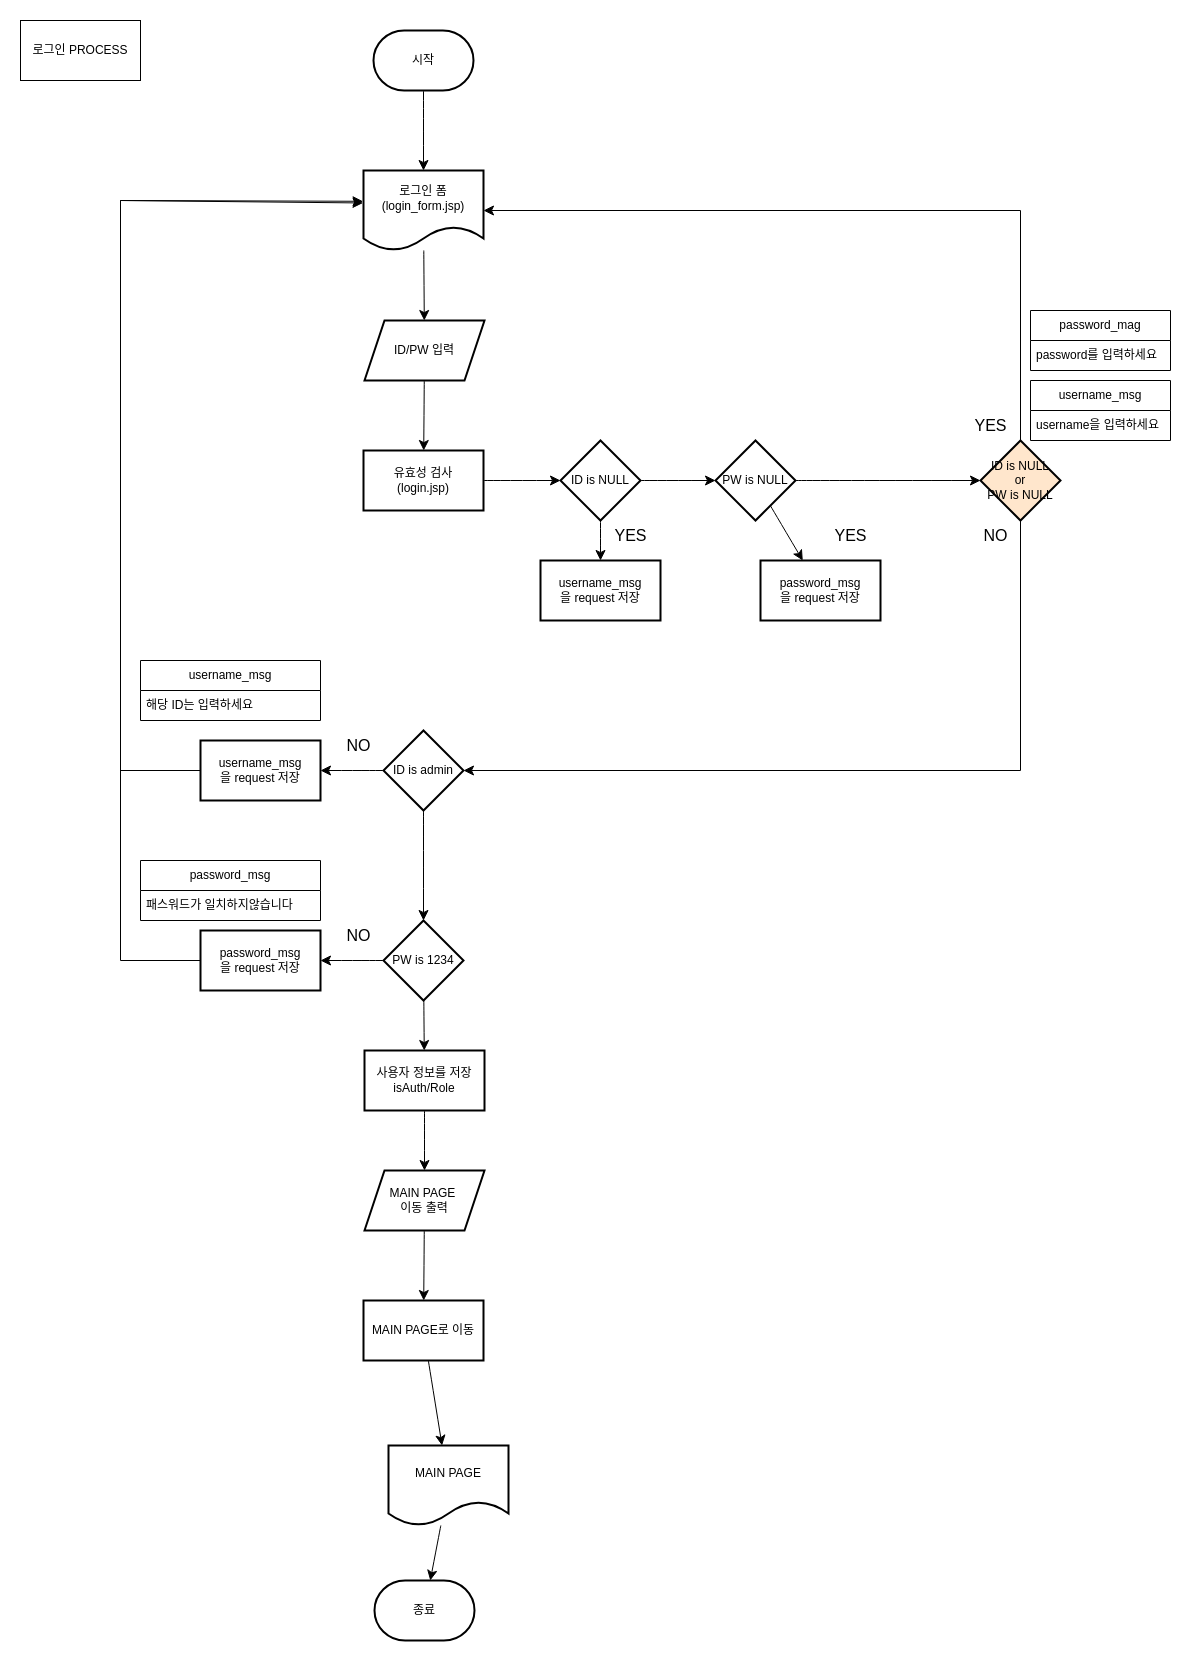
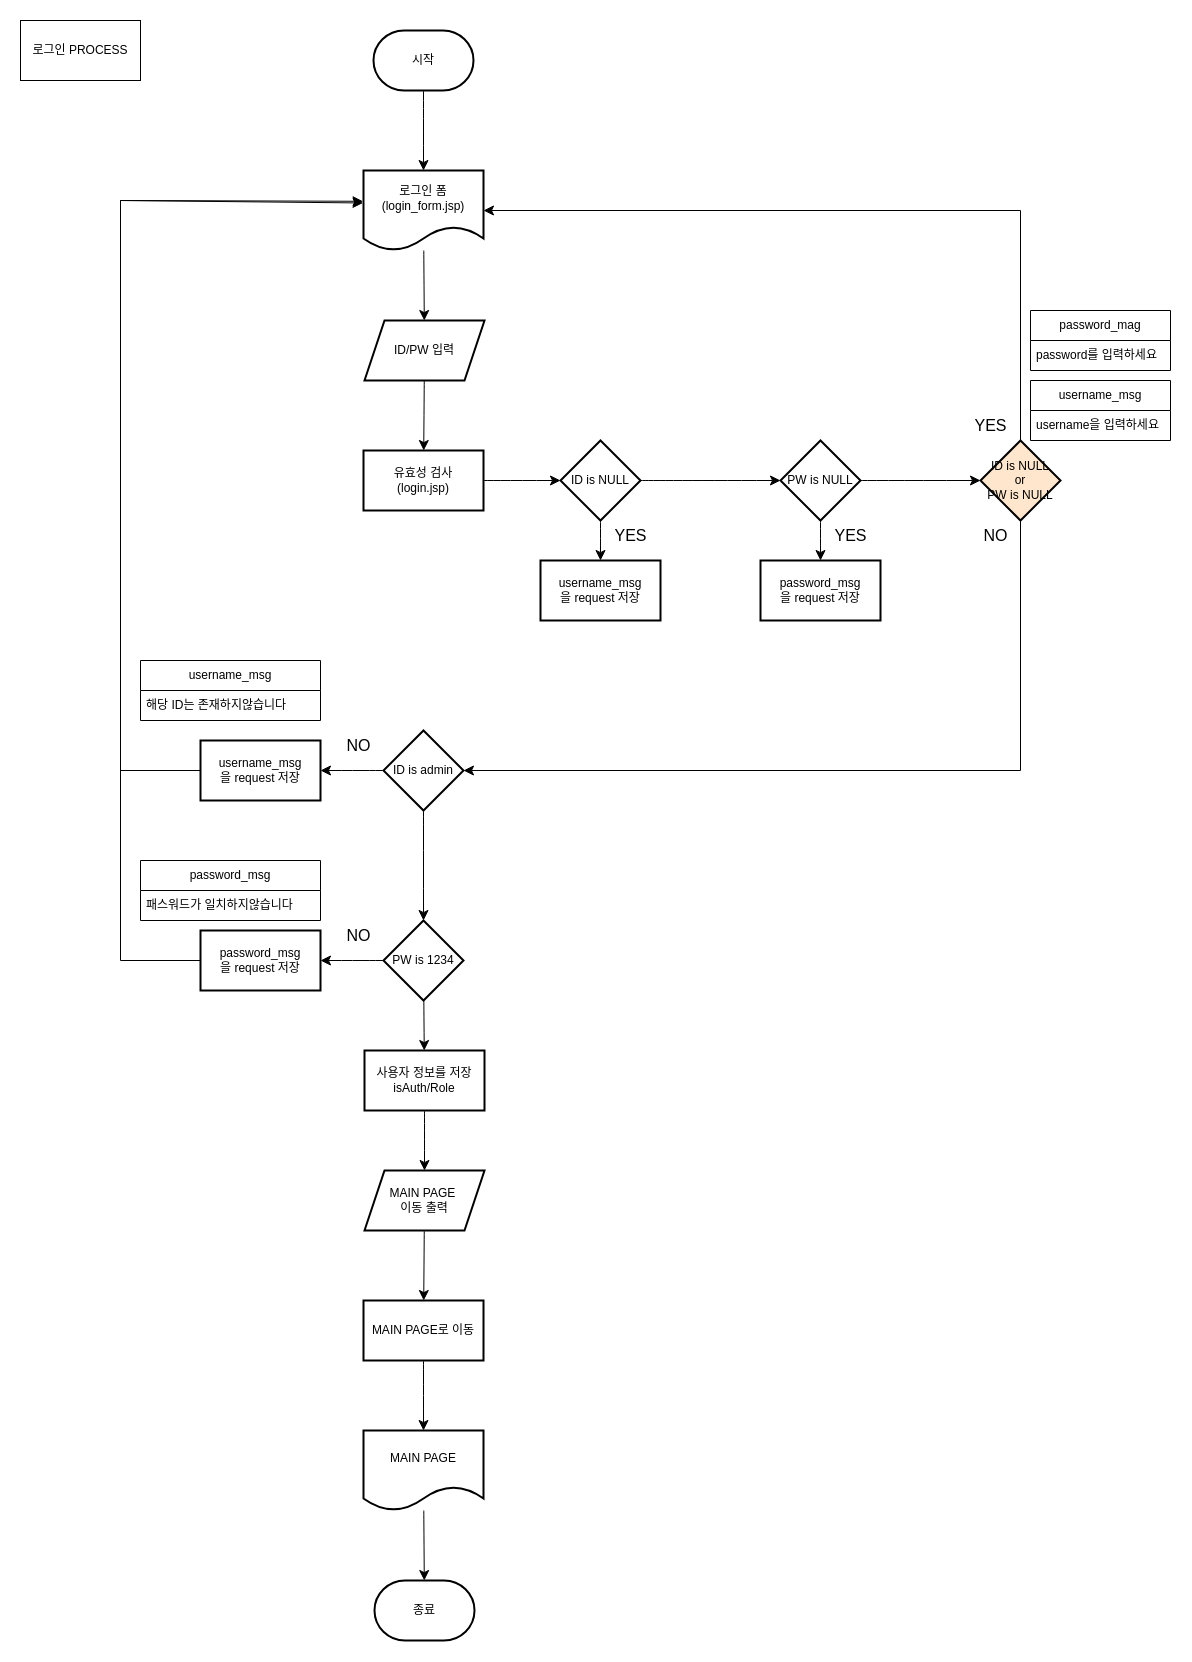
  <mxCell id="0" />
  <mxCell id="1" parent="0" />
  <mxCell id="2" value="" style="edgeStyle=none;curved=1;rounded=0;orthogonalLoop=1;jettySize=auto;html=1;fontSize=12;startSize=8;endSize=8;" edge="1" parent="1" source="3" target="7"><mxGeometry relative="1" as="geometry" /></mxCell>
  <mxCell id="3" value="시작" style="strokeWidth=2;html=1;shape=mxgraph.flowchart.terminator;whiteSpace=wrap;" vertex="1" parent="1"><mxGeometry x="373" y="30" width="100" height="60" as="geometry" /></mxCell>
  <mxCell id="4" value="종료" style="strokeWidth=2;html=1;shape=mxgraph.flowchart.terminator;whiteSpace=wrap;" vertex="1" parent="1"><mxGeometry x="374" y="1580" width="100" height="60" as="geometry" /></mxCell>
  <mxCell id="5" value="로그인 PROCESS" style="rounded=0;whiteSpace=wrap;html=1;" vertex="1" parent="1"><mxGeometry x="20" y="20" width="120" height="60" as="geometry" /></mxCell>
  <mxCell id="6" value="" style="edgeStyle=none;curved=1;rounded=0;orthogonalLoop=1;jettySize=auto;html=1;fontSize=12;startSize=8;endSize=8;" edge="1" parent="1" source="7" target="9"><mxGeometry relative="1" as="geometry" /></mxCell>
  <mxCell id="7" value="로그인 폼&lt;div&gt;(login_form.jsp)&lt;/div&gt;" style="shape=document;whiteSpace=wrap;html=1;boundedLbl=1;strokeWidth=2;" vertex="1" parent="1"><mxGeometry x="363" y="170" width="120" height="80" as="geometry" /></mxCell>
  <mxCell id="8" value="" style="edgeStyle=none;curved=1;rounded=0;orthogonalLoop=1;jettySize=auto;html=1;fontSize=12;startSize=8;endSize=8;" edge="1" parent="1" source="9" target="11"><mxGeometry relative="1" as="geometry" /></mxCell>
  <mxCell id="9" value="ID/PW 입력" style="shape=parallelogram;perimeter=parallelogramPerimeter;whiteSpace=wrap;html=1;fixedSize=1;strokeWidth=2;" vertex="1" parent="1"><mxGeometry x="364" y="320" width="120" height="60" as="geometry" /></mxCell>
  <mxCell id="10" value="" style="edgeStyle=none;curved=1;rounded=0;orthogonalLoop=1;jettySize=auto;html=1;fontSize=12;startSize=8;endSize=8;" edge="1" parent="1" source="11" target="14"><mxGeometry relative="1" as="geometry" /></mxCell>
  <mxCell id="11" value="&lt;div&gt;유효성 검사&lt;/div&gt;(login.jsp)" style="whiteSpace=wrap;html=1;strokeWidth=2;" vertex="1" parent="1"><mxGeometry x="363" y="450" width="120" height="60" as="geometry" /></mxCell>
  <mxCell id="12" value="" style="edgeStyle=none;curved=1;rounded=0;orthogonalLoop=1;jettySize=auto;html=1;fontSize=12;startSize=8;endSize=8;" edge="1" parent="1" source="14" target="20"><mxGeometry relative="1" as="geometry" /></mxCell>
  <mxCell id="13" value="" style="edgeStyle=none;curved=1;rounded=0;orthogonalLoop=1;jettySize=auto;html=1;fontSize=12;startSize=8;endSize=8;" edge="1" parent="1" source="14" target="24"><mxGeometry relative="1" as="geometry" /></mxCell>
  <mxCell id="14" value="ID is NULL" style="rhombus;whiteSpace=wrap;html=1;strokeWidth=2;" vertex="1" parent="1"><mxGeometry x="560" y="440" width="80" height="80" as="geometry" /></mxCell>
  <mxCell id="15" value="username_msg" style="swimlane;fontStyle=0;childLayout=stackLayout;horizontal=1;startSize=30;horizontalStack=0;resizeParent=1;resizeParentMax=0;resizeLast=0;collapsible=1;marginBottom=0;whiteSpace=wrap;html=1;" vertex="1" parent="1"><mxGeometry x="1030" y="380" width="140" height="60" as="geometry" /></mxCell>
  <mxCell id="16" value="username을 입력하세요" style="text;strokeColor=none;fillColor=none;align=left;verticalAlign=middle;spacingLeft=4;spacingRight=4;overflow=hidden;points=[[0,0.5],[1,0.5]];portConstraint=eastwest;rotatable=0;whiteSpace=wrap;html=1;" vertex="1" parent="15"><mxGeometry y="30" width="140" height="30" as="geometry" /></mxCell>
  <mxCell id="17" value="YES" style="text;html=1;align=center;verticalAlign=middle;resizable=0;points=[];autosize=1;strokeColor=none;fillColor=none;fontSize=16;" vertex="1" parent="1"><mxGeometry x="600" y="520" width="60" height="30" as="geometry" /></mxCell>
  <mxCell id="18" value="" style="edgeStyle=none;curved=1;rounded=0;orthogonalLoop=1;jettySize=auto;html=1;fontSize=12;startSize=8;endSize=8;" edge="1" parent="1" source="20" target="25"><mxGeometry relative="1" as="geometry" /></mxCell>
  <mxCell id="19" value="" style="edgeStyle=none;curved=1;rounded=0;orthogonalLoop=1;jettySize=auto;html=1;fontSize=12;startSize=8;endSize=8;" edge="1" parent="1" source="20" target="27"><mxGeometry relative="1" as="geometry" /></mxCell>
- <mxCell id="20" value="PW is NULL" style="rhombus;whiteSpace=wrap;html=1;strokeWidth=2;" vertex="1" parent="1"><mxGeometry x="715" y="440" width="80" height="80" as="geometry" /></mxCell>
+ <mxCell id="20" value="PW is NULL" style="rhombus;whiteSpace=wrap;html=1;strokeWidth=2;" vertex="1" parent="1"><mxGeometry x="780" y="440" width="80" height="80" as="geometry" /></mxCell>
  <mxCell id="21" value="password_mag" style="swimlane;fontStyle=0;childLayout=stackLayout;horizontal=1;startSize=30;horizontalStack=0;resizeParent=1;resizeParentMax=0;resizeLast=0;collapsible=1;marginBottom=0;whiteSpace=wrap;html=1;" vertex="1" parent="1"><mxGeometry x="1030" y="310" width="140" height="60" as="geometry" /></mxCell>
  <mxCell id="22" value="password를 입력하세요" style="text;strokeColor=none;fillColor=none;align=left;verticalAlign=middle;spacingLeft=4;spacingRight=4;overflow=hidden;points=[[0,0.5],[1,0.5]];portConstraint=eastwest;rotatable=0;whiteSpace=wrap;html=1;" vertex="1" parent="21"><mxGeometry y="30" width="140" height="30" as="geometry" /></mxCell>
  <mxCell id="23" value="YES" style="text;html=1;align=center;verticalAlign=middle;resizable=0;points=[];autosize=1;strokeColor=none;fillColor=none;fontSize=16;" vertex="1" parent="1"><mxGeometry x="820" y="520" width="60" height="30" as="geometry" /></mxCell>
  <mxCell id="24" value="username_msg&lt;br&gt;을 request 저장" style="whiteSpace=wrap;html=1;strokeWidth=2;" vertex="1" parent="1"><mxGeometry x="540" y="560" width="120" height="60" as="geometry" /></mxCell>
  <mxCell id="25" value="password_msg&lt;br&gt;을 request 저장" style="whiteSpace=wrap;html=1;strokeWidth=2;" vertex="1" parent="1"><mxGeometry x="760" y="560" width="120" height="60" as="geometry" /></mxCell>
  <mxCell id="26" value="" style="edgeStyle=none;curved=0;rounded=0;orthogonalLoop=1;jettySize=auto;html=1;fontSize=12;startSize=8;endSize=8;" edge="1" parent="1" source="27" target="34"><mxGeometry relative="1" as="geometry"><Array as="points"><mxPoint x="1020" y="770" /></Array></mxGeometry></mxCell>
  <mxCell id="27" value="ID is NULL&lt;div&gt;or&lt;/div&gt;&lt;div&gt;PW is NULL&lt;/div&gt;" style="rhombus;whiteSpace=wrap;html=1;strokeWidth=2;fillColor=#ffe6cc;" vertex="1" parent="1"><mxGeometry x="980" y="440" width="80" height="80" as="geometry" /></mxCell>
  <mxCell id="28" value="" style="endArrow=classic;html=1;rounded=0;fontSize=12;startSize=8;endSize=8;curved=0;exitX=0.512;exitY=0.067;exitDx=0;exitDy=0;exitPerimeter=0;entryX=0.989;entryY=0.365;entryDx=0;entryDy=0;entryPerimeter=0;strokeColor=none;fillColor=#647687;" edge="1" parent="1" source="27" target="7"><mxGeometry width="50" height="50" relative="1" as="geometry"><mxPoint x="740" y="360" as="sourcePoint" /><mxPoint x="790" y="310" as="targetPoint" /><Array as="points"><mxPoint x="1021" y="210" /></Array></mxGeometry></mxCell>
  <mxCell id="29" value="" style="endArrow=classic;html=1;rounded=0;fontSize=12;startSize=8;endSize=8;curved=0;exitX=0.5;exitY=0;exitDx=0;exitDy=0;entryX=1;entryY=0.5;entryDx=0;entryDy=0;" edge="1" parent="1" source="27" target="7"><mxGeometry width="50" height="50" relative="1" as="geometry"><mxPoint x="740" y="360" as="sourcePoint" /><mxPoint x="790" y="310" as="targetPoint" /><Array as="points"><mxPoint x="1020" y="210" /></Array></mxGeometry></mxCell>
  <mxCell id="30" value="YES" style="text;html=1;align=center;verticalAlign=middle;resizable=0;points=[];autosize=1;strokeColor=none;fillColor=none;fontSize=16;" vertex="1" parent="1"><mxGeometry x="960" y="410" width="60" height="30" as="geometry" /></mxCell>
  <mxCell id="31" value="NO" style="text;html=1;align=center;verticalAlign=middle;resizable=0;points=[];autosize=1;strokeColor=none;fillColor=none;fontSize=16;" vertex="1" parent="1"><mxGeometry x="970" y="520" width="50" height="30" as="geometry" /></mxCell>
  <mxCell id="32" value="" style="edgeStyle=none;curved=1;rounded=0;orthogonalLoop=1;jettySize=auto;html=1;fontSize=12;startSize=8;endSize=8;" edge="1" parent="1" source="34" target="37"><mxGeometry relative="1" as="geometry" /></mxCell>
  <mxCell id="33" value="" style="edgeStyle=none;curved=1;rounded=0;orthogonalLoop=1;jettySize=auto;html=1;fontSize=12;startSize=8;endSize=8;" edge="1" parent="1" source="34" target="45"><mxGeometry relative="1" as="geometry" /></mxCell>
  <mxCell id="34" value="ID is admin" style="rhombus;whiteSpace=wrap;html=1;strokeWidth=2;" vertex="1" parent="1"><mxGeometry x="383" y="730" width="80" height="80" as="geometry" /></mxCell>
  <mxCell id="35" value="" style="edgeStyle=none;curved=1;rounded=0;orthogonalLoop=1;jettySize=auto;html=1;fontSize=12;startSize=8;endSize=8;" edge="1" parent="1" source="37" target="46"><mxGeometry relative="1" as="geometry" /></mxCell>
  <mxCell id="36" value="" style="edgeStyle=none;curved=1;rounded=0;orthogonalLoop=1;jettySize=auto;html=1;fontSize=12;startSize=8;endSize=8;" edge="1" parent="1" source="37" target="49"><mxGeometry relative="1" as="geometry" /></mxCell>
  <mxCell id="37" value="PW is 1234" style="rhombus;whiteSpace=wrap;html=1;strokeWidth=2;" vertex="1" parent="1"><mxGeometry x="383" y="920" width="80" height="80" as="geometry" /></mxCell>
  <mxCell id="38" value="" style="endArrow=classic;html=1;rounded=0;fontSize=12;startSize=8;endSize=8;curved=0;entryX=-0.004;entryY=0.385;entryDx=0;entryDy=0;entryPerimeter=0;exitX=0;exitY=0.5;exitDx=0;exitDy=0;" edge="1" parent="1" source="45" target="7"><mxGeometry width="50" height="50" relative="1" as="geometry"><mxPoint x="190" y="770" as="sourcePoint" /><mxPoint x="560" y="540" as="targetPoint" /><Array as="points"><mxPoint x="120" y="770" /><mxPoint x="120" y="200" /></Array></mxGeometry></mxCell>
  <mxCell id="39" value="NO" style="text;html=1;align=center;verticalAlign=middle;resizable=0;points=[];autosize=1;strokeColor=none;fillColor=none;fontSize=16;" vertex="1" parent="1"><mxGeometry x="333" y="730" width="50" height="30" as="geometry" /></mxCell>
  <mxCell id="40" value="username_msg" style="swimlane;fontStyle=0;childLayout=stackLayout;horizontal=1;startSize=30;horizontalStack=0;resizeParent=1;resizeParentMax=0;resizeLast=0;collapsible=1;marginBottom=0;whiteSpace=wrap;html=1;" vertex="1" parent="1"><mxGeometry x="140" y="660" width="180" height="60" as="geometry" /></mxCell>
- <mxCell id="41" value="해당 ID는 입력하세요" style="text;strokeColor=none;fillColor=none;align=left;verticalAlign=middle;spacingLeft=4;spacingRight=4;overflow=hidden;points=[[0,0.5],[1,0.5]];portConstraint=eastwest;rotatable=0;whiteSpace=wrap;html=1;" vertex="1" parent="40"><mxGeometry y="30" width="180" height="30" as="geometry" /></mxCell>
+ <mxCell id="41" value="해당 ID는 존재하지않습니다" style="text;strokeColor=none;fillColor=none;align=left;verticalAlign=middle;spacingLeft=4;spacingRight=4;overflow=hidden;points=[[0,0.5],[1,0.5]];portConstraint=eastwest;rotatable=0;whiteSpace=wrap;html=1;" vertex="1" parent="40"><mxGeometry y="30" width="180" height="30" as="geometry" /></mxCell>
  <mxCell id="42" value="" style="endArrow=classic;html=1;rounded=0;fontSize=12;startSize=8;endSize=8;curved=0;entryX=-0.004;entryY=0.406;entryDx=0;entryDy=0;entryPerimeter=0;exitX=0;exitY=0.5;exitDx=0;exitDy=0;" edge="1" parent="1" source="46" target="7"><mxGeometry width="50" height="50" relative="1" as="geometry"><mxPoint x="190" y="960" as="sourcePoint" /><mxPoint x="373" y="211" as="targetPoint" /><Array as="points"><mxPoint x="120" y="960" /><mxPoint x="120" y="200" /></Array></mxGeometry></mxCell>
  <mxCell id="43" value="password_msg" style="swimlane;fontStyle=0;childLayout=stackLayout;horizontal=1;startSize=30;horizontalStack=0;resizeParent=1;resizeParentMax=0;resizeLast=0;collapsible=1;marginBottom=0;whiteSpace=wrap;html=1;" vertex="1" parent="1"><mxGeometry x="140" y="860" width="180" height="60" as="geometry" /></mxCell>
  <mxCell id="44" value="패스워드가 일치하지않습니다" style="text;strokeColor=none;fillColor=none;align=left;verticalAlign=middle;spacingLeft=4;spacingRight=4;overflow=hidden;points=[[0,0.5],[1,0.5]];portConstraint=eastwest;rotatable=0;whiteSpace=wrap;html=1;" vertex="1" parent="43"><mxGeometry y="30" width="180" height="30" as="geometry" /></mxCell>
  <mxCell id="45" value="username_msg&lt;br&gt;을 request 저장" style="whiteSpace=wrap;html=1;strokeWidth=2;" vertex="1" parent="1"><mxGeometry x="200" y="740" width="120" height="60" as="geometry" /></mxCell>
  <mxCell id="46" value="password_msg&lt;br&gt;을 request 저장" style="whiteSpace=wrap;html=1;strokeWidth=2;" vertex="1" parent="1"><mxGeometry x="200" y="930" width="120" height="60" as="geometry" /></mxCell>
  <mxCell id="47" value="NO" style="text;html=1;align=center;verticalAlign=middle;resizable=0;points=[];autosize=1;strokeColor=none;fillColor=none;fontSize=16;" vertex="1" parent="1"><mxGeometry x="333" y="920" width="50" height="30" as="geometry" /></mxCell>
  <mxCell id="48" value="" style="edgeStyle=none;curved=1;rounded=0;orthogonalLoop=1;jettySize=auto;html=1;fontSize=12;startSize=8;endSize=8;" edge="1" parent="1" source="49" target="51"><mxGeometry relative="1" as="geometry" /></mxCell>
  <mxCell id="49" value="사용자 정보를 저장&lt;div&gt;isAuth/Role&lt;/div&gt;" style="whiteSpace=wrap;html=1;strokeWidth=2;" vertex="1" parent="1"><mxGeometry x="364" y="1050" width="120" height="60" as="geometry" /></mxCell>
  <mxCell id="50" value="" style="edgeStyle=none;curved=1;rounded=0;orthogonalLoop=1;jettySize=auto;html=1;fontSize=12;startSize=8;endSize=8;" edge="1" parent="1" source="51" target="53"><mxGeometry relative="1" as="geometry" /></mxCell>
  <mxCell id="51" value="MAIN PAGE&amp;nbsp;&lt;div&gt;이동 출력&lt;/div&gt;" style="shape=parallelogram;perimeter=parallelogramPerimeter;whiteSpace=wrap;html=1;fixedSize=1;strokeWidth=2;" vertex="1" parent="1"><mxGeometry x="364" y="1170" width="120" height="60" as="geometry" /></mxCell>
  <mxCell id="52" value="" style="edgeStyle=none;curved=1;rounded=0;orthogonalLoop=1;jettySize=auto;html=1;fontSize=12;startSize=8;endSize=8;" edge="1" parent="1" source="53" target="55"><mxGeometry relative="1" as="geometry" /></mxCell>
  <mxCell id="53" value="MAIN PAGE로 이동" style="whiteSpace=wrap;html=1;strokeWidth=2;" vertex="1" parent="1"><mxGeometry x="363" y="1300" width="120" height="60" as="geometry" /></mxCell>
  <mxCell id="54" value="" style="edgeStyle=none;curved=1;rounded=0;orthogonalLoop=1;jettySize=auto;html=1;fontSize=12;startSize=8;endSize=8;" edge="1" parent="1" source="55" target="4"><mxGeometry relative="1" as="geometry" /></mxCell>
- <mxCell id="55" value="MAIN PAGE" style="shape=document;whiteSpace=wrap;html=1;boundedLbl=1;strokeWidth=2;" vertex="1" parent="1"><mxGeometry x="388" y="1445" width="120" height="80" as="geometry" /></mxCell>
+ <mxCell id="55" value="MAIN PAGE" style="shape=document;whiteSpace=wrap;html=1;boundedLbl=1;strokeWidth=2;" vertex="1" parent="1"><mxGeometry x="363" y="1430" width="120" height="80" as="geometry" /></mxCell>
